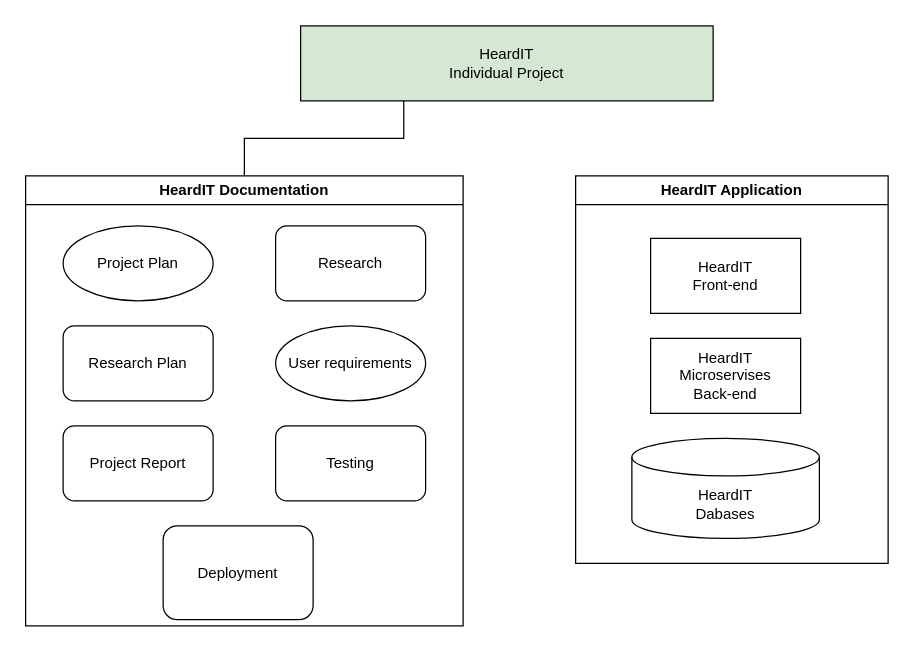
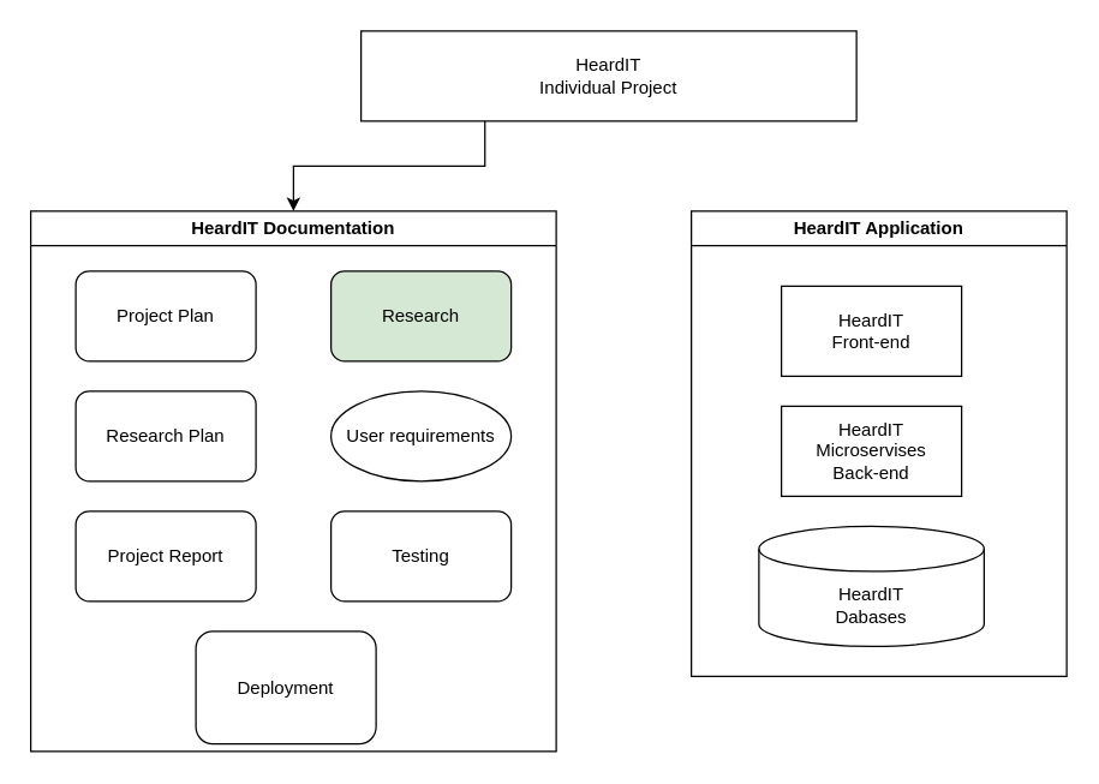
  <mxCell id="0" />
  <mxCell id="1" parent="0" />
- <mxCell id="2" style="edgeStyle=orthogonalEdgeStyle;rounded=0;orthogonalLoop=1;jettySize=auto;html=1;exitX=0.25;exitY=1;exitDx=0;exitDy=0;entryX=0.5;entryY=0;entryDx=0;entryDy=0;endArrow=none;" edge="1" parent="1" source="3" target="15"><mxGeometry relative="1" as="geometry" /></mxCell>
- <mxCell id="3" value="&lt;div&gt;HeardIT&lt;/div&gt;&lt;div&gt;Individual Project&lt;br&gt;&lt;/div&gt;" style="rounded=0;whiteSpace=wrap;html=1;fillColor=#d5e8d4;" vertex="1" parent="1"><mxGeometry x="240" y="20" width="330" height="60" as="geometry" /></mxCell>
- <mxCell id="4" value="&lt;div&gt;Project Plan&lt;/div&gt;" style="ellipse;whiteSpace=wrap;html=1;" vertex="1" parent="1"><mxGeometry x="50" y="180" width="120" height="60" as="geometry" /></mxCell>
+ <mxCell id="2" style="edgeStyle=orthogonalEdgeStyle;rounded=0;orthogonalLoop=1;jettySize=auto;html=1;exitX=0.25;exitY=1;exitDx=0;exitDy=0;entryX=0.5;entryY=0;entryDx=0;entryDy=0;" edge="1" parent="1" source="3" target="15"><mxGeometry relative="1" as="geometry" /></mxCell>
+ <mxCell id="3" value="&lt;div&gt;HeardIT&lt;/div&gt;&lt;div&gt;Individual Project&lt;br&gt;&lt;/div&gt;" style="rounded=0;whiteSpace=wrap;html=1;" vertex="1" parent="1"><mxGeometry x="240" y="20" width="330" height="60" as="geometry" /></mxCell>
+ <mxCell id="4" value="&lt;div&gt;Project Plan&lt;/div&gt;" style="rounded=1;whiteSpace=wrap;html=1;" vertex="1" parent="1"><mxGeometry x="50" y="180" width="120" height="60" as="geometry" /></mxCell>
  <mxCell id="5" value="Research Plan" style="rounded=1;whiteSpace=wrap;html=1;" vertex="1" parent="1"><mxGeometry x="50" y="260" width="120" height="60" as="geometry" /></mxCell>
  <mxCell id="6" value="Project Report" style="rounded=1;whiteSpace=wrap;html=1;" vertex="1" parent="1"><mxGeometry x="50" y="340" width="120" height="60" as="geometry" /></mxCell>
  <mxCell id="7" value="Testing" style="rounded=1;whiteSpace=wrap;html=1;" vertex="1" parent="1"><mxGeometry x="220" y="340" width="120" height="60" as="geometry" /></mxCell>
  <mxCell id="8" value="User requirements" style="ellipse;whiteSpace=wrap;html=1;" vertex="1" parent="1"><mxGeometry x="220" y="260" width="120" height="60" as="geometry" /></mxCell>
- <mxCell id="9" value="Research" style="rounded=1;whiteSpace=wrap;html=1;" vertex="1" parent="1"><mxGeometry x="220" y="180" width="120" height="60" as="geometry" /></mxCell>
+ <mxCell id="9" value="Research" style="rounded=1;whiteSpace=wrap;html=1;fillColor=#d5e8d4;" vertex="1" parent="1"><mxGeometry x="220" y="180" width="120" height="60" as="geometry" /></mxCell>
  <mxCell id="10" value="&lt;div&gt;HeardIT&lt;/div&gt;&lt;div&gt;Front-end&lt;br&gt;&lt;/div&gt;" style="rounded=0;whiteSpace=wrap;html=1;" vertex="1" parent="1"><mxGeometry x="520" y="190" width="120" height="60" as="geometry" /></mxCell>
  <mxCell id="11" value="&lt;div&gt;HeardIT&lt;/div&gt;&lt;div&gt;Microservises&lt;br&gt;&lt;/div&gt;&lt;div&gt;Back-end&lt;br&gt;&lt;/div&gt;" style="rounded=0;whiteSpace=wrap;html=1;" vertex="1" parent="1"><mxGeometry x="520" y="270" width="120" height="60" as="geometry" /></mxCell>
  <mxCell id="12" value="Deployment" style="rounded=1;whiteSpace=wrap;html=1;" vertex="1" parent="1"><mxGeometry x="130" y="420" width="120" height="75" as="geometry" /></mxCell>
  <mxCell id="13" value="&lt;div&gt;HeardIT&lt;/div&gt;&lt;div&gt;Dabases&lt;br&gt;&lt;/div&gt;" style="shape=cylinder3;whiteSpace=wrap;html=1;boundedLbl=1;backgroundOutline=1;size=15;" vertex="1" parent="1"><mxGeometry x="505" y="350" width="150" height="80" as="geometry" /></mxCell>
  <mxCell id="14" value="HeardIT Application" style="swimlane;whiteSpace=wrap;html=1;" vertex="1" parent="1"><mxGeometry x="460" y="140" width="250" height="310" as="geometry" /></mxCell>
  <mxCell id="15" value="HeardIT Documentation" style="swimlane;whiteSpace=wrap;html=1;" vertex="1" parent="1"><mxGeometry x="20" y="140" width="350" height="360" as="geometry" /></mxCell>
